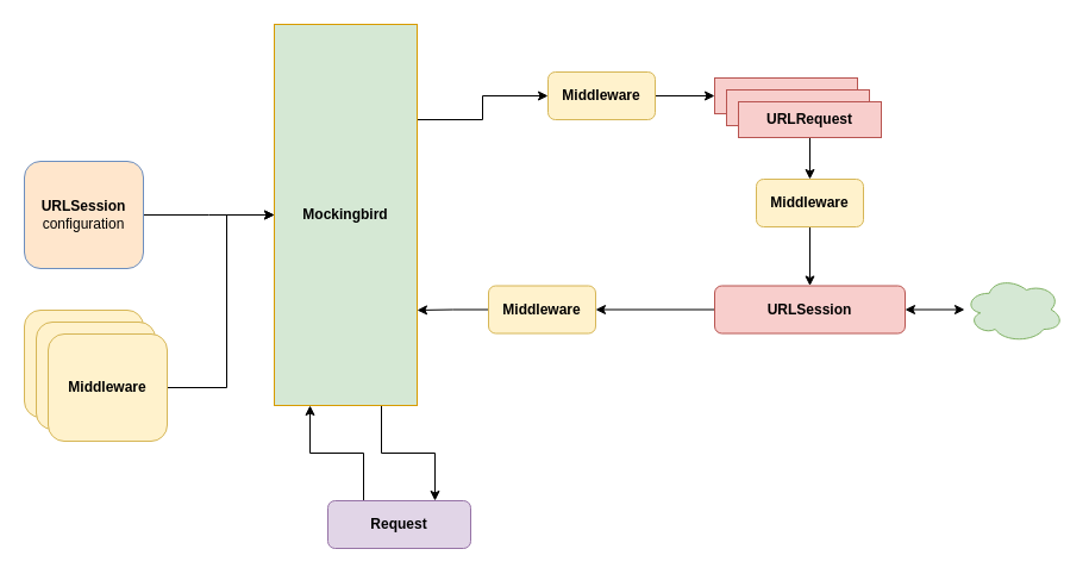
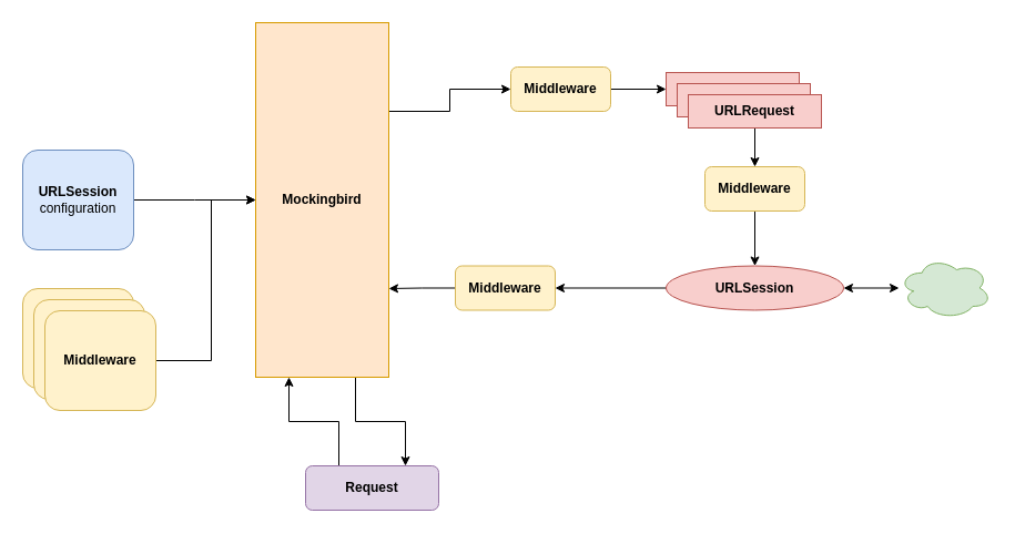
  <mxCell id="0" />
  <mxCell id="1" parent="0" />
  <mxCell id="2" style="edgeStyle=orthogonalEdgeStyle;rounded=0;orthogonalLoop=1;jettySize=auto;html=1;exitX=1;exitY=0.25;exitDx=0;exitDy=0;entryX=0;entryY=0.5;entryDx=0;entryDy=0;startArrow=none;startFill=0;endArrow=classic;endFill=1;" edge="1" parent="1" source="4" target="20"><mxGeometry relative="1" as="geometry" /></mxCell>
  <mxCell id="3" style="edgeStyle=orthogonalEdgeStyle;rounded=0;orthogonalLoop=1;jettySize=auto;html=1;exitX=0.75;exitY=1;exitDx=0;exitDy=0;entryX=0.75;entryY=0;entryDx=0;entryDy=0;startArrow=none;startFill=0;endArrow=classic;endFill=1;" edge="1" parent="1" source="4" target="26"><mxGeometry relative="1" as="geometry" /></mxCell>
- <mxCell id="4" value="&lt;b&gt;Mockingbird&lt;/b&gt;" style="rounded=0;whiteSpace=wrap;html=1;fillColor=#d5e8d4;strokeColor=#d79b00;" vertex="1" parent="1"><mxGeometry x="230" y="20" width="120" height="320" as="geometry" /></mxCell>
+ <mxCell id="4" value="&lt;b&gt;Mockingbird&lt;/b&gt;" style="rounded=0;whiteSpace=wrap;html=1;fillColor=#ffe6cc;strokeColor=#d79b00;" vertex="1" parent="1"><mxGeometry x="230" y="20" width="120" height="320" as="geometry" /></mxCell>
  <mxCell id="5" style="edgeStyle=orthogonalEdgeStyle;rounded=0;orthogonalLoop=1;jettySize=auto;html=1;exitX=1;exitY=0.5;exitDx=0;exitDy=0;" edge="1" parent="1" source="6"><mxGeometry relative="1" as="geometry"><mxPoint x="230" y="180" as="targetPoint" /></mxGeometry></mxCell>
- <mxCell id="6" value="&lt;b&gt;URLSession&lt;br&gt;&lt;/b&gt;configuration&lt;br&gt;" style="rounded=1;whiteSpace=wrap;html=1;fillColor=#ffe6cc;strokeColor=#6c8ebf;" vertex="1" parent="1"><mxGeometry x="20" y="135" width="100" height="90" as="geometry" /></mxCell>
+ <mxCell id="6" value="&lt;b&gt;URLSession&lt;br&gt;&lt;/b&gt;configuration&lt;br&gt;" style="rounded=1;whiteSpace=wrap;html=1;fillColor=#dae8fc;strokeColor=#6c8ebf;" vertex="1" parent="1"><mxGeometry x="20" y="135" width="100" height="90" as="geometry" /></mxCell>
  <mxCell id="7" value="&lt;b&gt;Middleware&lt;/b&gt;&lt;br&gt;" style="rounded=1;whiteSpace=wrap;html=1;fillColor=#fff2cc;strokeColor=#d6b656;" vertex="1" parent="1"><mxGeometry x="20" y="260" width="100" height="90" as="geometry" /></mxCell>
  <mxCell id="8" value="&lt;b&gt;Middleware&lt;/b&gt;&lt;br&gt;" style="rounded=1;whiteSpace=wrap;html=1;fillColor=#fff2cc;strokeColor=#d6b656;" vertex="1" parent="1"><mxGeometry x="30" y="270" width="100" height="90" as="geometry" /></mxCell>
  <mxCell id="9" style="edgeStyle=orthogonalEdgeStyle;rounded=0;orthogonalLoop=1;jettySize=auto;html=1;exitX=1;exitY=0.5;exitDx=0;exitDy=0;entryX=0;entryY=0.5;entryDx=0;entryDy=0;" edge="1" parent="1" source="10" target="4"><mxGeometry relative="1" as="geometry"><Array as="points"><mxPoint x="190" y="325" /><mxPoint x="190" y="180" /></Array></mxGeometry></mxCell>
  <mxCell id="10" value="&lt;b&gt;Middleware&lt;/b&gt;&lt;br&gt;" style="rounded=1;whiteSpace=wrap;html=1;fillColor=#fff2cc;strokeColor=#d6b656;" vertex="1" parent="1"><mxGeometry x="40" y="280" width="100" height="90" as="geometry" /></mxCell>
  <mxCell id="11" value="URLRequest" style="rounded=0;whiteSpace=wrap;html=1;fontStyle=1;fillColor=#f8cecc;strokeColor=#b85450;" vertex="1" parent="1"><mxGeometry x="600" y="65" width="120" height="30" as="geometry" /></mxCell>
  <mxCell id="12" value="URLRequest" style="rounded=0;whiteSpace=wrap;html=1;fontStyle=1;fillColor=#f8cecc;strokeColor=#b85450;" vertex="1" parent="1"><mxGeometry x="610" y="75" width="120" height="30" as="geometry" /></mxCell>
  <mxCell id="13" style="edgeStyle=orthogonalEdgeStyle;rounded=0;orthogonalLoop=1;jettySize=auto;html=1;exitX=0.5;exitY=1;exitDx=0;exitDy=0;startArrow=none;startFill=0;endArrow=classic;endFill=1;" edge="1" parent="1" source="14" target="22"><mxGeometry relative="1" as="geometry" /></mxCell>
  <mxCell id="14" value="URLRequest" style="rounded=0;whiteSpace=wrap;html=1;fontStyle=1;fillColor=#f8cecc;strokeColor=#b85450;" vertex="1" parent="1"><mxGeometry x="620" y="85" width="120" height="30" as="geometry" /></mxCell>
  <mxCell id="15" style="edgeStyle=orthogonalEdgeStyle;rounded=0;orthogonalLoop=1;jettySize=auto;html=1;exitX=1;exitY=0.5;exitDx=0;exitDy=0;startArrow=classic;startFill=1;endArrow=classic;endFill=1;" edge="1" parent="1" source="17" target="18"><mxGeometry relative="1" as="geometry" /></mxCell>
  <mxCell id="16" style="edgeStyle=orthogonalEdgeStyle;rounded=0;orthogonalLoop=1;jettySize=auto;html=1;exitX=0;exitY=0.5;exitDx=0;exitDy=0;entryX=1;entryY=0.5;entryDx=0;entryDy=0;startArrow=none;startFill=0;endArrow=classic;endFill=1;" edge="1" parent="1" source="17" target="24"><mxGeometry relative="1" as="geometry" /></mxCell>
- <mxCell id="17" value="URLSession" style="rounded=1;whiteSpace=wrap;html=1;fontStyle=1;fillColor=#f8cecc;strokeColor=#b85450;" vertex="1" parent="1"><mxGeometry x="600" y="239.5" width="160" height="40" as="geometry" /></mxCell>
+ <mxCell id="17" value="URLSession" style="ellipse;whiteSpace=wrap;html=1;fontStyle=1;fillColor=#f8cecc;strokeColor=#b85450;" vertex="1" parent="1"><mxGeometry x="600" y="239.5" width="160" height="40" as="geometry" /></mxCell>
  <mxCell id="18" value="" style="ellipse;shape=cloud;whiteSpace=wrap;html=1;fillColor=#d5e8d4;strokeColor=#82b366;" vertex="1" parent="1"><mxGeometry x="810" y="232" width="83" height="55" as="geometry" /></mxCell>
  <mxCell id="19" style="edgeStyle=orthogonalEdgeStyle;rounded=0;orthogonalLoop=1;jettySize=auto;html=1;exitX=1;exitY=0.5;exitDx=0;exitDy=0;entryX=0;entryY=0.5;entryDx=0;entryDy=0;startArrow=none;startFill=0;endArrow=classic;endFill=1;" edge="1" parent="1" source="20" target="11"><mxGeometry relative="1" as="geometry" /></mxCell>
  <mxCell id="20" value="&lt;b&gt;Middleware&lt;/b&gt;&lt;br&gt;" style="rounded=1;whiteSpace=wrap;html=1;fillColor=#fff2cc;strokeColor=#d6b656;" vertex="1" parent="1"><mxGeometry x="460" y="60" width="90" height="40" as="geometry" /></mxCell>
  <mxCell id="21" style="edgeStyle=orthogonalEdgeStyle;rounded=0;orthogonalLoop=1;jettySize=auto;html=1;exitX=0.5;exitY=1;exitDx=0;exitDy=0;entryX=0.5;entryY=0;entryDx=0;entryDy=0;startArrow=none;startFill=0;endArrow=classic;endFill=1;" edge="1" parent="1" source="22" target="17"><mxGeometry relative="1" as="geometry" /></mxCell>
  <mxCell id="22" value="&lt;b&gt;Middleware&lt;/b&gt;&lt;br&gt;" style="rounded=1;whiteSpace=wrap;html=1;fillColor=#fff2cc;strokeColor=#d6b656;" vertex="1" parent="1"><mxGeometry x="635" y="150" width="90" height="40" as="geometry" /></mxCell>
  <mxCell id="23" style="edgeStyle=orthogonalEdgeStyle;rounded=0;orthogonalLoop=1;jettySize=auto;html=1;exitX=0;exitY=0.5;exitDx=0;exitDy=0;entryX=1;entryY=0.75;entryDx=0;entryDy=0;startArrow=none;startFill=0;endArrow=classic;endFill=1;" edge="1" parent="1" source="24" target="4"><mxGeometry relative="1" as="geometry" /></mxCell>
  <mxCell id="24" value="&lt;b&gt;Middleware&lt;/b&gt;&lt;br&gt;" style="rounded=1;whiteSpace=wrap;html=1;fillColor=#fff2cc;strokeColor=#d6b656;" vertex="1" parent="1"><mxGeometry x="410" y="239.5" width="90" height="40" as="geometry" /></mxCell>
  <mxCell id="25" style="edgeStyle=orthogonalEdgeStyle;rounded=0;orthogonalLoop=1;jettySize=auto;html=1;exitX=0.25;exitY=0;exitDx=0;exitDy=0;entryX=0.25;entryY=1;entryDx=0;entryDy=0;startArrow=none;startFill=0;endArrow=classic;endFill=1;" edge="1" parent="1" source="26" target="4"><mxGeometry relative="1" as="geometry" /></mxCell>
  <mxCell id="26" value="Request" style="rounded=1;whiteSpace=wrap;html=1;fontStyle=1;fillColor=#e1d5e7;strokeColor=#9673a6;" vertex="1" parent="1"><mxGeometry x="275" y="420" width="120" height="40" as="geometry" /></mxCell>
